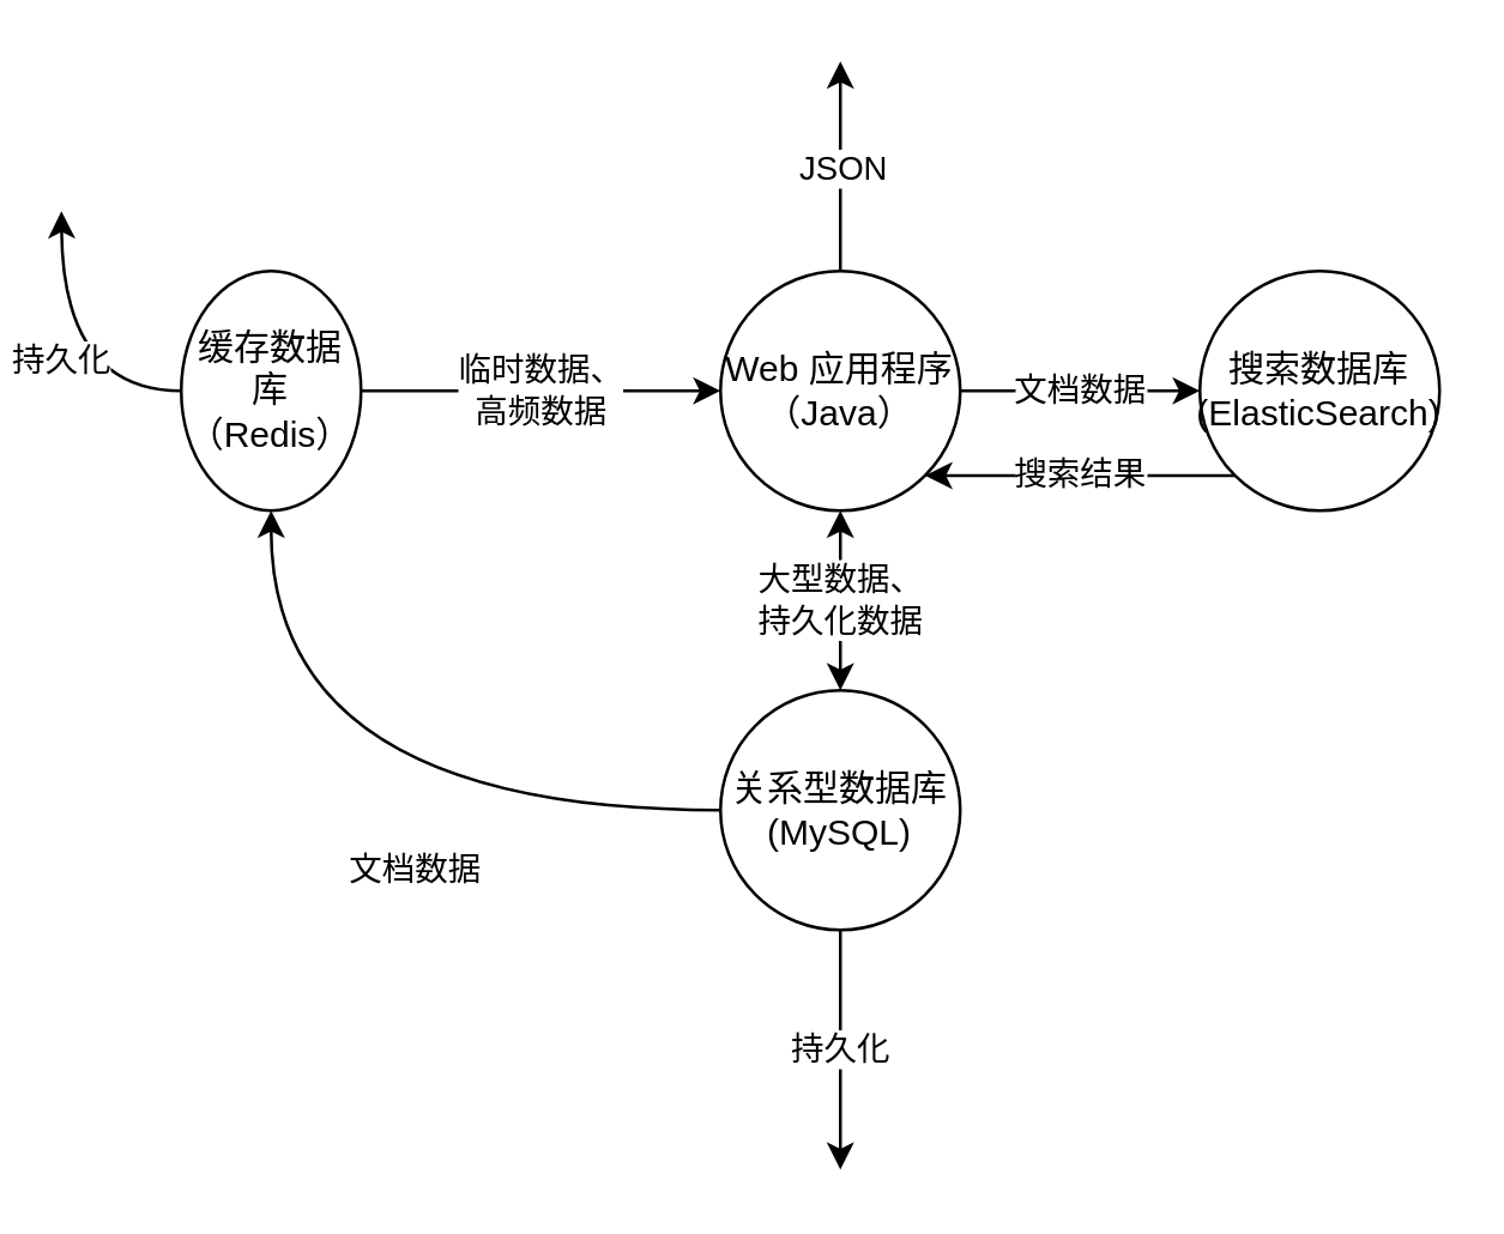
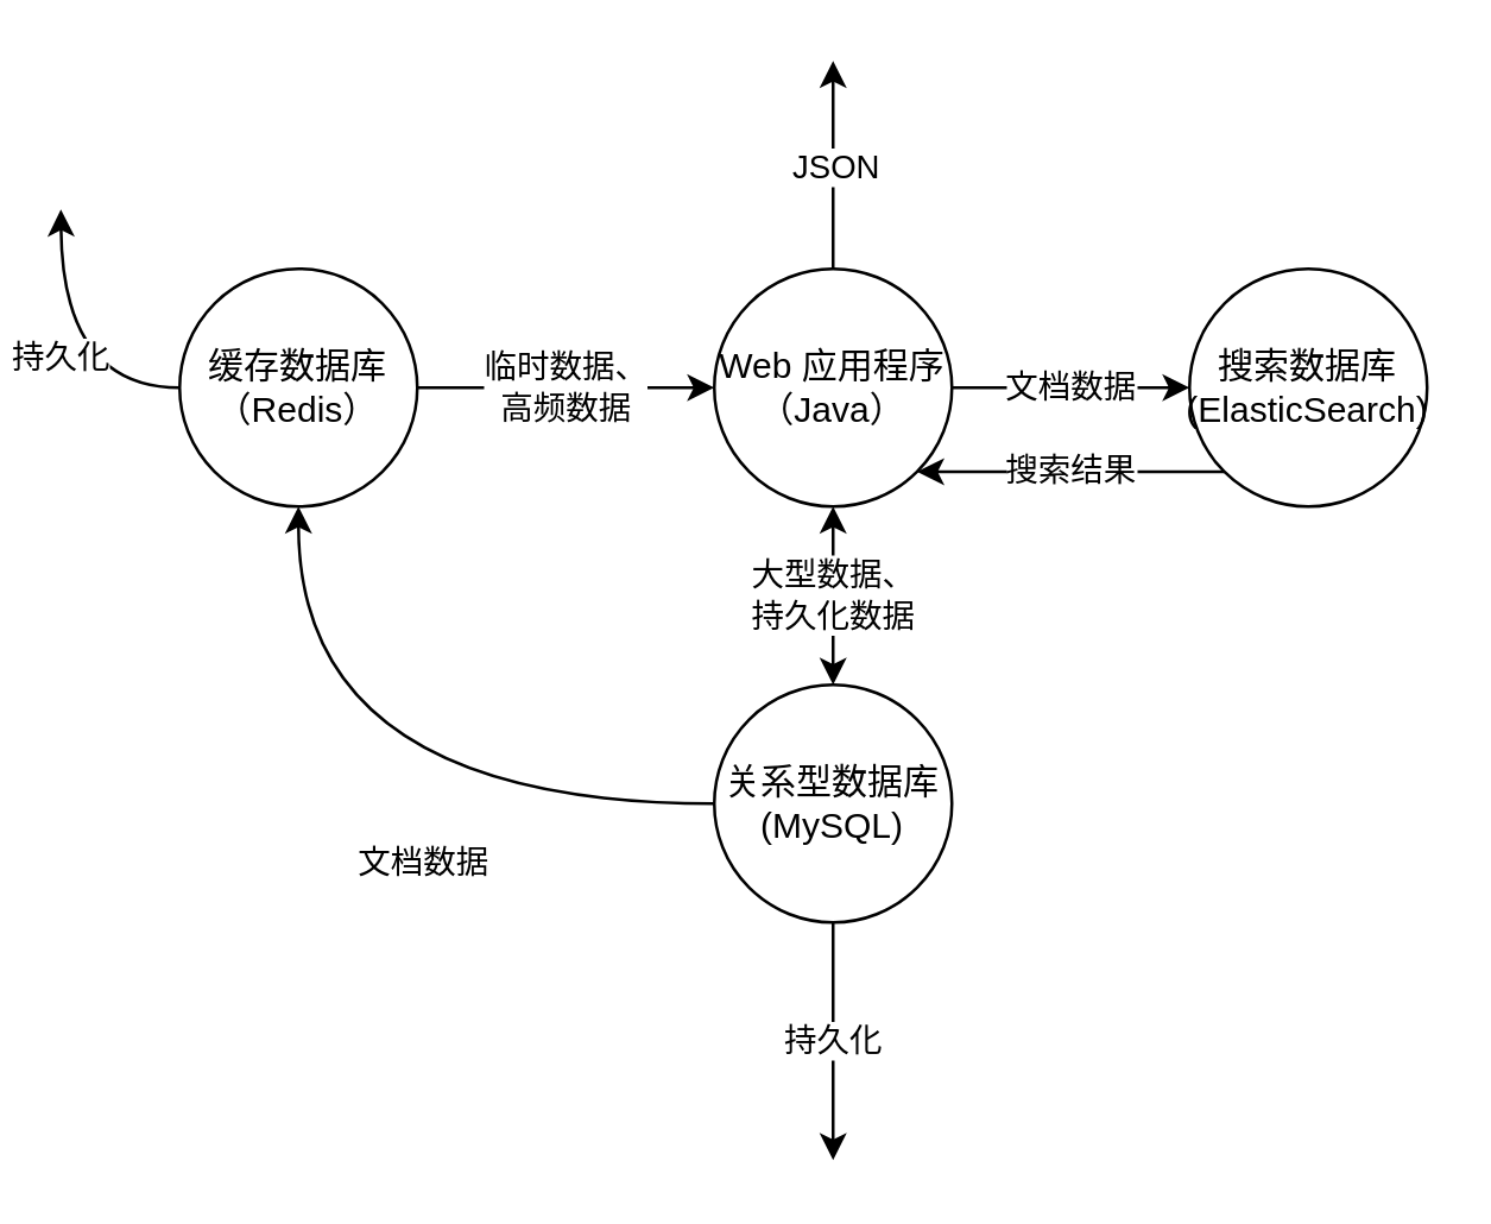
  <mxCell id="0" />
  <mxCell id="1" parent="0" />
  <mxCell id="2" value="JSON" style="edgeStyle=orthogonalEdgeStyle;rounded=0;orthogonalLoop=1;jettySize=auto;html=1;exitX=0.5;exitY=0;exitDx=0;exitDy=0;" parent="1" source="5" edge="1"><mxGeometry relative="1" as="geometry"><mxPoint x="280" y="20" as="targetPoint" /></mxGeometry></mxCell>
  <mxCell id="3" value="临时数据、&lt;br&gt;高频数据" style="edgeStyle=orthogonalEdgeStyle;rounded=0;orthogonalLoop=1;jettySize=auto;html=1;exitX=0;exitY=0.5;exitDx=0;exitDy=0;entryX=1;entryY=0.5;entryDx=0;entryDy=0;startArrow=classic;startFill=1;endArrow=none;" parent="1" source="5" target="7" edge="1"><mxGeometry relative="1" as="geometry" /></mxCell>
  <mxCell id="4" value="文档数据" style="edgeStyle=orthogonalEdgeStyle;curved=1;rounded=0;orthogonalLoop=1;jettySize=auto;html=1;exitX=1;exitY=0.5;exitDx=0;exitDy=0;entryX=0;entryY=0.5;entryDx=0;entryDy=0;" parent="1" source="5" target="9" edge="1"><mxGeometry relative="1" as="geometry" /></mxCell>
  <mxCell id="5" value="Web 应用程序&lt;br&gt;（Java）" style="ellipse;whiteSpace=wrap;html=1;aspect=fixed;" parent="1" vertex="1"><mxGeometry x="240" y="90" width="80" height="80" as="geometry" /></mxCell>
  <mxCell id="6" value="持久化" style="edgeStyle=orthogonalEdgeStyle;curved=1;rounded=0;orthogonalLoop=1;jettySize=auto;html=1;" parent="1" source="7" edge="1"><mxGeometry relative="1" as="geometry"><mxPoint x="20" y="70" as="targetPoint" /></mxGeometry></mxCell>
- <mxCell id="7" value="缓存数据库&lt;br&gt;（Redis）" style="ellipse;whiteSpace=wrap;html=1;aspect=fixed;" parent="1" vertex="1"><mxGeometry x="60" y="90" width="60" height="80" as="geometry" /></mxCell>
+ <mxCell id="7" value="缓存数据库&lt;br&gt;（Redis）" style="ellipse;whiteSpace=wrap;html=1;aspect=fixed;" parent="1" vertex="1"><mxGeometry x="60" y="90" width="80" height="80" as="geometry" /></mxCell>
  <mxCell id="8" value="搜索结果" style="edgeStyle=orthogonalEdgeStyle;curved=1;rounded=0;orthogonalLoop=1;jettySize=auto;html=1;exitX=0;exitY=1;exitDx=0;exitDy=0;entryX=1;entryY=1;entryDx=0;entryDy=0;startArrow=none;startFill=0;" parent="1" source="9" target="5" edge="1"><mxGeometry relative="1" as="geometry" /></mxCell>
  <mxCell id="9" value="搜索数据库&lt;br&gt;(ElasticSearch)" style="ellipse;whiteSpace=wrap;html=1;aspect=fixed;" parent="1" vertex="1"><mxGeometry x="400" y="90" width="80" height="80" as="geometry" /></mxCell>
  <mxCell id="10" value="文档数据" style="edgeStyle=orthogonalEdgeStyle;rounded=0;orthogonalLoop=1;jettySize=auto;html=1;curved=1;" parent="1" source="13" target="7" edge="1"><mxGeometry x="-0.182" y="20" relative="1" as="geometry"><mxPoint as="offset" /></mxGeometry></mxCell>
  <mxCell id="11" value="大型数据、&lt;br&gt;持久化数据" style="edgeStyle=orthogonalEdgeStyle;curved=1;rounded=0;orthogonalLoop=1;jettySize=auto;html=1;exitX=0.5;exitY=0;exitDx=0;exitDy=0;entryX=0.5;entryY=1;entryDx=0;entryDy=0;startArrow=classic;startFill=1;" parent="1" source="13" target="5" edge="1"><mxGeometry relative="1" as="geometry" /></mxCell>
  <mxCell id="12" value="持久化" style="edgeStyle=orthogonalEdgeStyle;curved=1;rounded=0;orthogonalLoop=1;jettySize=auto;html=1;exitX=0.5;exitY=1;exitDx=0;exitDy=0;startArrow=none;startFill=0;" parent="1" source="13" edge="1"><mxGeometry relative="1" as="geometry"><mxPoint x="280" y="390" as="targetPoint" /></mxGeometry></mxCell>
  <mxCell id="13" value="关系型数据库&lt;br&gt;(MySQL)" style="ellipse;whiteSpace=wrap;html=1;aspect=fixed;" parent="1" vertex="1"><mxGeometry x="240" y="230" width="80" height="80" as="geometry" /></mxCell>
